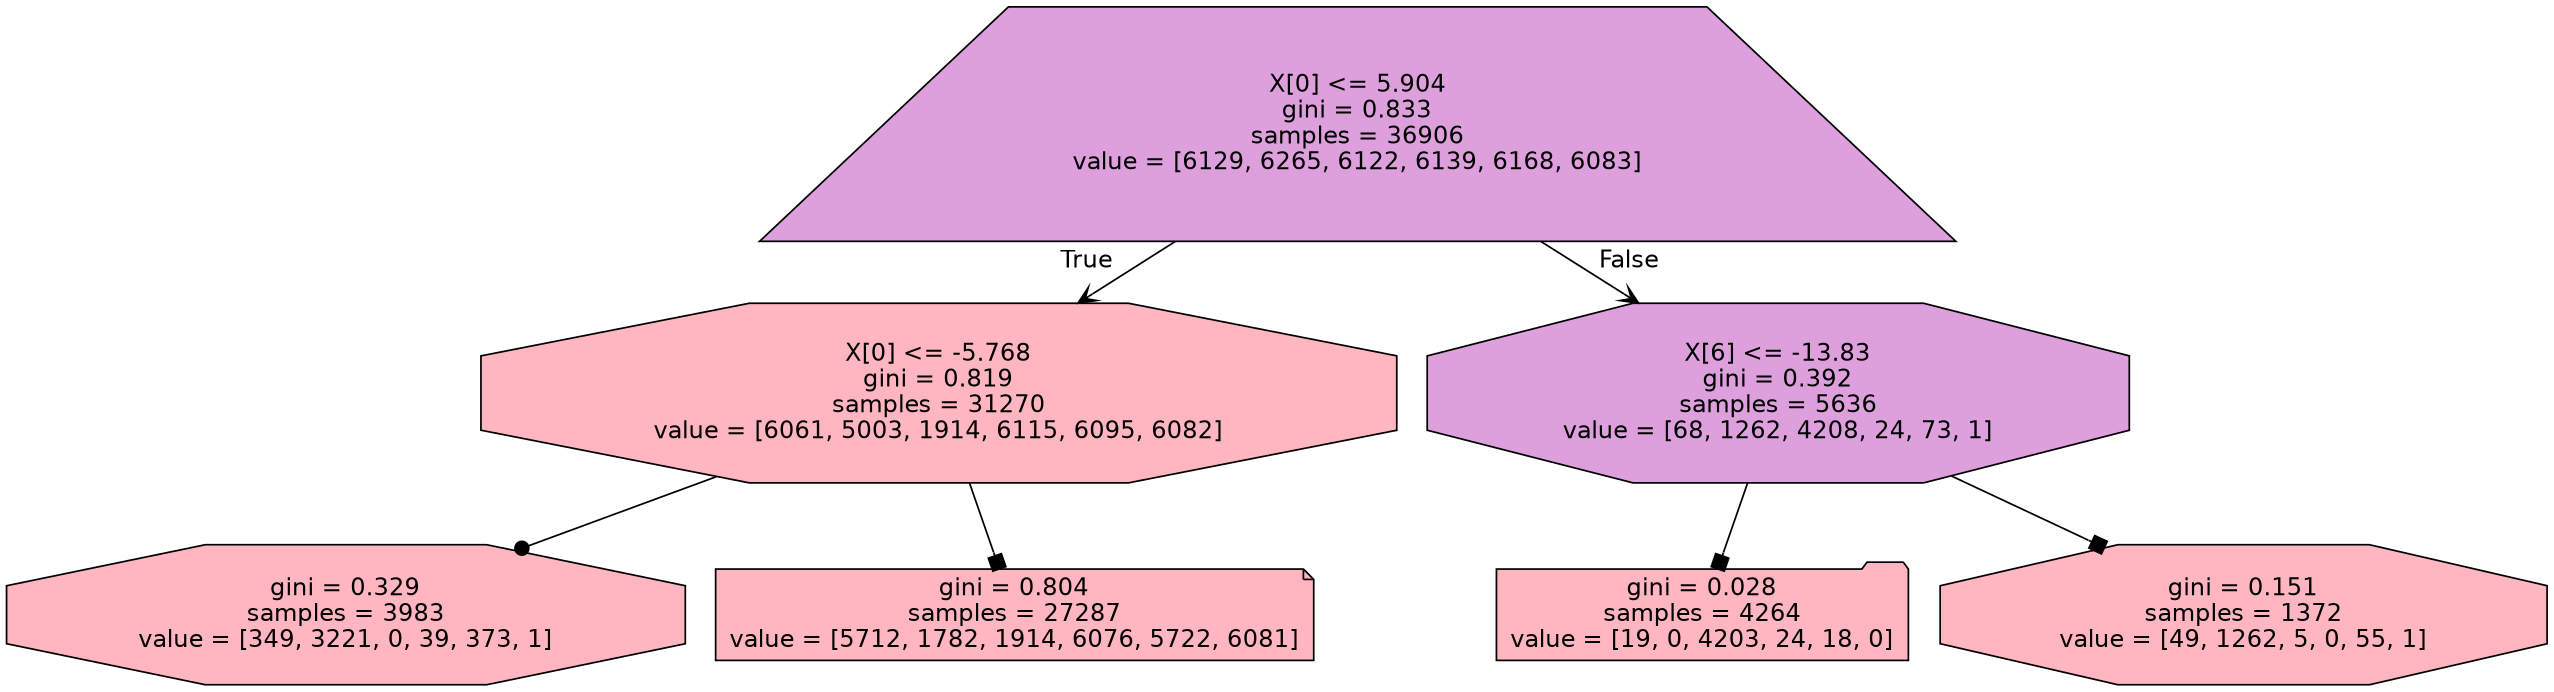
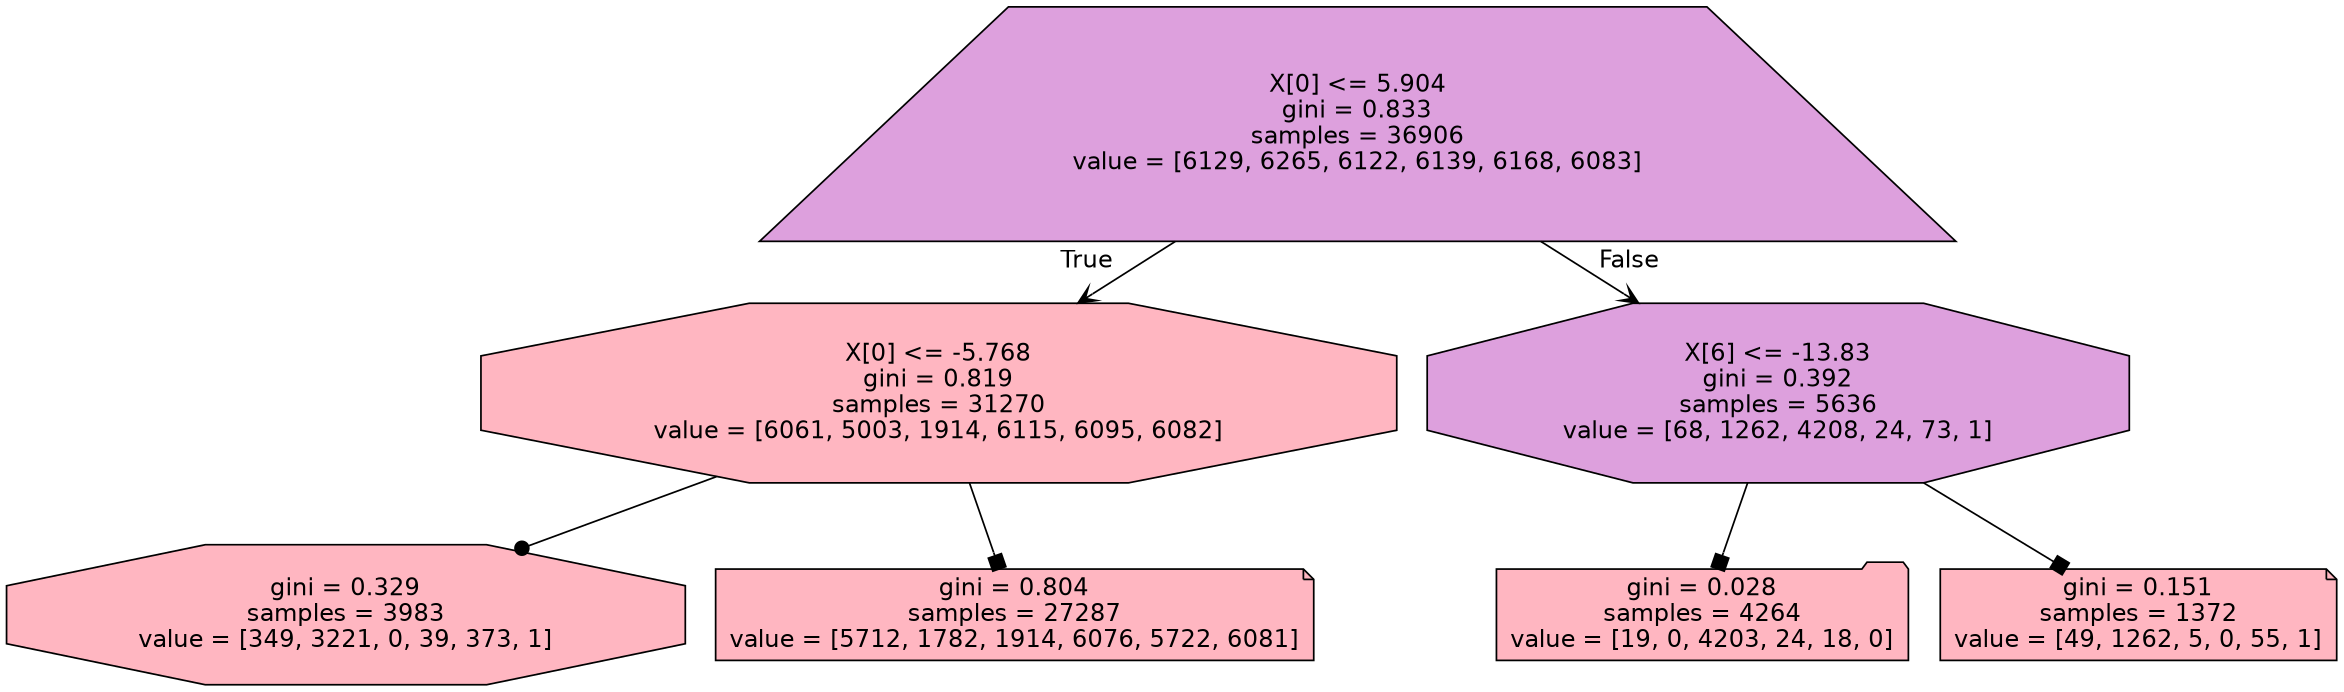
  digraph {
    node [fontname=helvetica shape=octagon style=filled fillcolor=lightpink]
    edge [fontname=helvetica arrowhead=box]
    n1 [label="X[0] <= 5.904\ngini = 0.833\nsamples = 36906\nvalue = [6129, 6265, 6122, 6139, 6168, 6083]" shape=trapezium fillcolor=plum]
    n2 [label="X[0] <= -5.768\ngini = 0.819\nsamples = 31270\nvalue = [6061, 5003, 1914, 6115, 6095, 6082]"]
    n3 [label="X[6] <= -13.83\ngini = 0.392\nsamples = 5636\nvalue = [68, 1262, 4208, 24, 73, 1]" fillcolor=plum]
    n4 [label="gini = 0.329\nsamples = 3983\nvalue = [349, 3221, 0, 39, 373, 1]"]
    n5 [label="gini = 0.804\nsamples = 27287\nvalue = [5712, 1782, 1914, 6076, 5722, 6081]" shape=note]
    n6 [label="gini = 0.028\nsamples = 4264\nvalue = [19, 0, 4203, 24, 18, 0]" shape=folder]
-   n7 [label="gini = 0.151\nsamples = 1372\nvalue = [49, 1262, 5, 0, 55, 1]"]
+   n7 [label="gini = 0.151\nsamples = 1372\nvalue = [49, 1262, 5, 0, 55, 1]" shape=note]
    n1 -> n2 [headlabel=True labelangle=45 labeldistance=2.5 arrowhead=vee]
    n1 -> n3 [headlabel=False labelangle=-45 labeldistance=2.5 arrowhead=vee]
    n2 -> n4 [arrowhead=dot]
    n2 -> n5
    n3 -> n6
    n3 -> n7
  }
